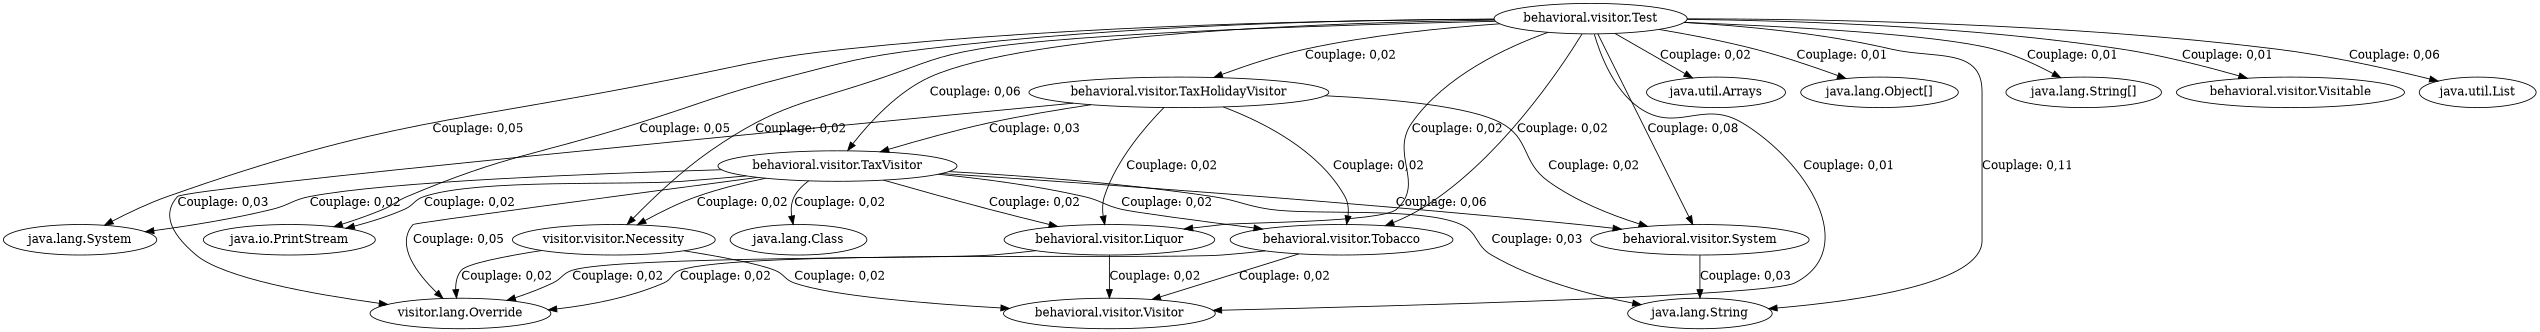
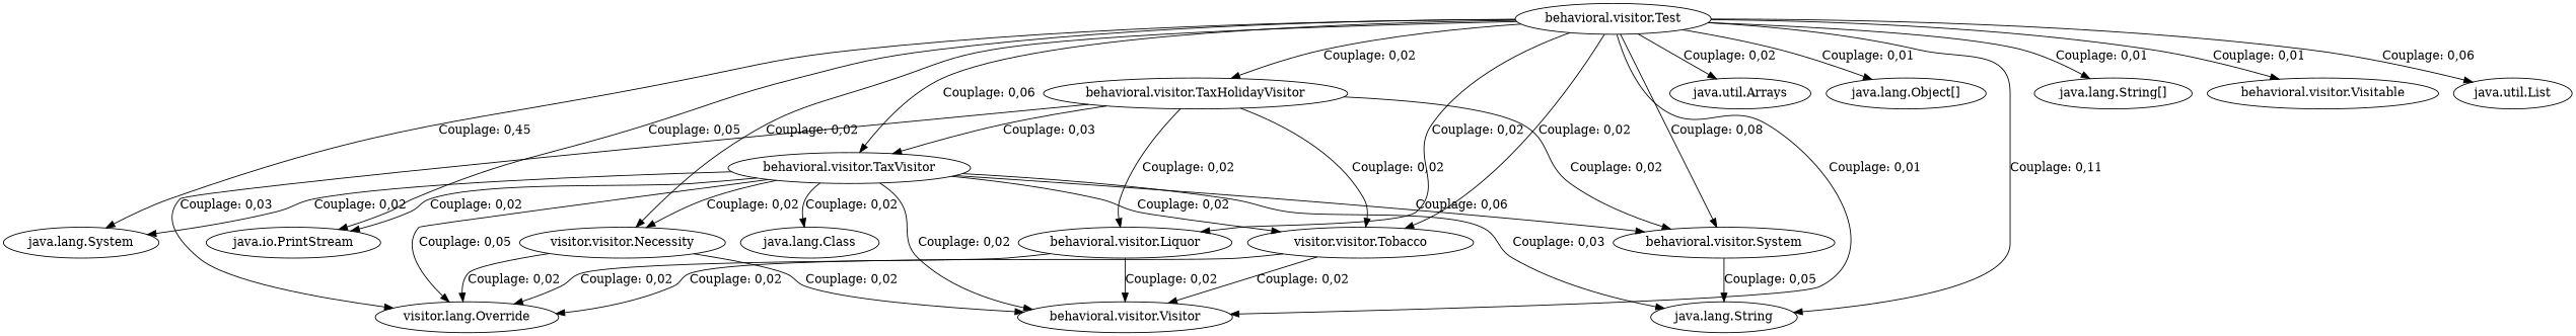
  digraph {
    "behavioral.visitor.TaxVisitor"
    "java.io.PrintStream"
    n3 [label="visitor.lang.Override"]
    n4 [label="visitor.visitor.Necessity"]
    "java.lang.System"
    "behavioral.visitor.Liquor"
-   "behavioral.visitor.Tobacco"
+   "behavioral.visitor.Tobacco" [label="visitor.visitor.Tobacco"]
    "java.lang.Class"
    "java.lang.String"
    n10 [label="behavioral.visitor.System"]
    "behavioral.visitor.Visitor"
    "behavioral.visitor.Test"
    "java.util.Arrays"
    "java.lang.Object[]"
    "behavioral.visitor.TaxHolidayVisitor"
    "java.lang.String[]"
    "behavioral.visitor.Visitable"
    "java.util.List"
    "behavioral.visitor.TaxVisitor" -> "java.io.PrintStream" [label="Couplage: 0,02"]
    "behavioral.visitor.TaxVisitor" -> n3 [label="Couplage: 0,05"]
    "behavioral.visitor.TaxVisitor" -> n4 [label="Couplage: 0,02"]
    "behavioral.visitor.TaxVisitor" -> "java.lang.System" [label="Couplage: 0,02"]
-   "behavioral.visitor.TaxVisitor" -> "behavioral.visitor.Liquor" [label="Couplage: 0,02"]
+   "behavioral.visitor.TaxVisitor" -> "behavioral.visitor.Visitor" [label="Couplage: 0,02"]
    "behavioral.visitor.TaxVisitor" -> "behavioral.visitor.Tobacco" [label="Couplage: 0,02"]
    "behavioral.visitor.TaxVisitor" -> "java.lang.Class" [label="Couplage: 0,02"]
    "behavioral.visitor.TaxVisitor" -> "java.lang.String" [label="Couplage: 0,03"]
    "behavioral.visitor.TaxVisitor" -> n10 [label="Couplage: 0,06"]
    n4 -> n3 [label="Couplage: 0,02"]
    n4 -> "behavioral.visitor.Visitor" [label="Couplage: 0,02"]
    "behavioral.visitor.Liquor" -> n3 [label="Couplage: 0,02"]
    "behavioral.visitor.Liquor" -> "behavioral.visitor.Visitor" [label="Couplage: 0,02"]
    "behavioral.visitor.Tobacco" -> n3 [label="Couplage: 0,02"]
    "behavioral.visitor.Tobacco" -> "behavioral.visitor.Visitor" [label="Couplage: 0,02"]
-   n10 -> "java.lang.String" [label="Couplage: 0,03"]
+   n10 -> "java.lang.String" [label="Couplage: 0,05"]
    "behavioral.visitor.Test" -> "behavioral.visitor.TaxVisitor" [label="Couplage: 0,06"]
    "behavioral.visitor.Test" -> "java.io.PrintStream" [label="Couplage: 0,05"]
    "behavioral.visitor.Test" -> n4 [label="Couplage: 0,02"]
-   "behavioral.visitor.Test" -> "java.lang.System" [label="Couplage: 0,05"]
+   "behavioral.visitor.Test" -> "java.lang.System" [label="Couplage: 0,45"]
    "behavioral.visitor.Test" -> "behavioral.visitor.Liquor" [label="Couplage: 0,02"]
    "behavioral.visitor.Test" -> "behavioral.visitor.Tobacco" [label="Couplage: 0,02"]
    "behavioral.visitor.Test" -> "java.lang.String" [label="Couplage: 0,11"]
    "behavioral.visitor.Test" -> n10 [label="Couplage: 0,08"]
    "behavioral.visitor.Test" -> "behavioral.visitor.Visitor" [label="Couplage: 0,01"]
    "behavioral.visitor.Test" -> "java.util.Arrays" [label="Couplage: 0,02"]
    "behavioral.visitor.Test" -> "java.lang.Object[]" [label="Couplage: 0,01"]
    "behavioral.visitor.Test" -> "behavioral.visitor.TaxHolidayVisitor" [label="Couplage: 0,02"]
    "behavioral.visitor.Test" -> "java.lang.String[]" [label="Couplage: 0,01"]
    "behavioral.visitor.Test" -> "behavioral.visitor.Visitable" [label="Couplage: 0,01"]
    "behavioral.visitor.Test" -> "java.util.List" [label="Couplage: 0,06"]
    "behavioral.visitor.TaxHolidayVisitor" -> "behavioral.visitor.TaxVisitor" [label="Couplage: 0,03"]
    "behavioral.visitor.TaxHolidayVisitor" -> n3 [label="Couplage: 0,03"]
    "behavioral.visitor.TaxHolidayVisitor" -> "behavioral.visitor.Liquor" [label="Couplage: 0,02"]
    "behavioral.visitor.TaxHolidayVisitor" -> "behavioral.visitor.Tobacco" [label="Couplage: 0,02"]
    "behavioral.visitor.TaxHolidayVisitor" -> n10 [label="Couplage: 0,02"]
  }
